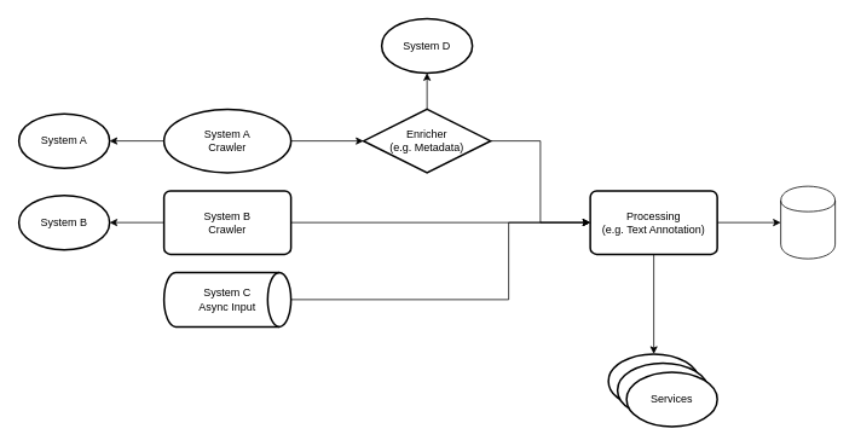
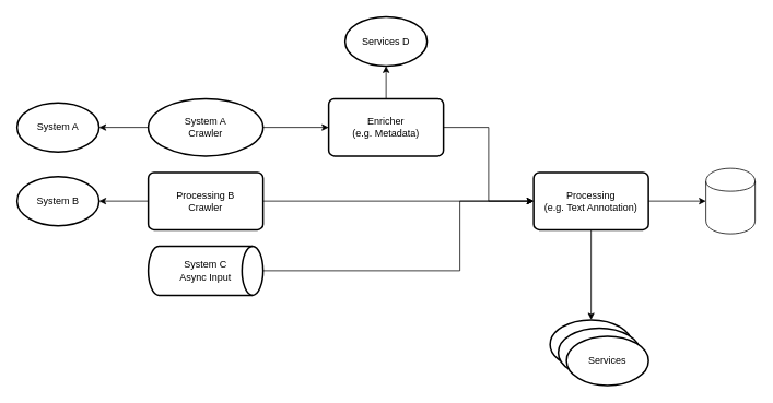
  <mxCell id="0" />
  <mxCell id="1" parent="0" />
  <mxCell id="2" value="System A&lt;br&gt;&lt;div&gt;Crawler&lt;/div&gt;" style="ellipse;whiteSpace=wrap;html=1;absoluteArcSize=1;arcSize=14;strokeWidth=2;comic=0;" vertex="1" parent="1"><mxGeometry x="180" y="120" width="140" height="70" as="geometry" /></mxCell>
  <mxCell id="3" style="edgeStyle=orthogonalEdgeStyle;rounded=0;orthogonalLoop=1;jettySize=auto;html=1;entryX=0;entryY=0.5;entryDx=0;entryDy=0;" edge="1" parent="1" source="4" target="16"><mxGeometry relative="1" as="geometry"><mxPoint x="590" y="245" as="targetPoint" /></mxGeometry></mxCell>
- <mxCell id="4" value="System B&lt;br&gt;&lt;div&gt;Crawler&lt;/div&gt;" style="rounded=1;whiteSpace=wrap;html=1;absoluteArcSize=1;arcSize=14;strokeWidth=2;comic=0;" vertex="1" parent="1"><mxGeometry x="180" y="210" width="140" height="70" as="geometry" /></mxCell>
+ <mxCell id="4" value="Processing B&lt;br&gt;&lt;div&gt;Crawler&lt;/div&gt;" style="rounded=1;whiteSpace=wrap;html=1;absoluteArcSize=1;arcSize=14;strokeWidth=2;comic=0;" vertex="1" parent="1"><mxGeometry x="180" y="210" width="140" height="70" as="geometry" /></mxCell>
  <mxCell id="5" style="edgeStyle=orthogonalEdgeStyle;rounded=0;orthogonalLoop=1;jettySize=auto;html=1;entryX=0;entryY=0.5;entryDx=0;entryDy=0;" edge="1" parent="1" source="6" target="16"><mxGeometry relative="1" as="geometry"><Array as="points"><mxPoint x="560" y="330" /><mxPoint x="560" y="245" /></Array></mxGeometry></mxCell>
  <mxCell id="6" value="&lt;div align=&quot;center&quot;&gt;System C&lt;br&gt;Async Input &lt;br&gt;&lt;/div&gt;" style="strokeWidth=2;html=1;shape=mxgraph.flowchart.direct_data;whiteSpace=wrap;comic=0;align=center;" vertex="1" parent="1"><mxGeometry x="180" y="300" width="140" height="60" as="geometry" /></mxCell>
  <mxCell id="7" value="System A" style="strokeWidth=2;html=1;shape=mxgraph.flowchart.start_1;whiteSpace=wrap;comic=0;" vertex="1" parent="1"><mxGeometry x="20" y="125" width="100" height="60" as="geometry" /></mxCell>
  <mxCell id="8" value="System B" style="strokeWidth=2;html=1;shape=mxgraph.flowchart.start_1;whiteSpace=wrap;comic=0;" vertex="1" parent="1"><mxGeometry x="20" y="215" width="100" height="60" as="geometry" /></mxCell>
  <mxCell id="9" value="" style="endArrow=classic;html=1;exitX=0;exitY=0.5;exitDx=0;exitDy=0;entryX=1;entryY=0.5;entryDx=0;entryDy=0;entryPerimeter=0;" edge="1" parent="1" source="2" target="7"><mxGeometry width="50" height="50" relative="1" as="geometry"><mxPoint x="400" y="490" as="sourcePoint" /><mxPoint x="450" y="440" as="targetPoint" /></mxGeometry></mxCell>
  <mxCell id="10" value="" style="endArrow=classic;html=1;exitX=0;exitY=0.5;exitDx=0;exitDy=0;entryX=1;entryY=0.5;entryDx=0;entryDy=0;entryPerimeter=0;" edge="1" parent="1" source="4" target="8"><mxGeometry width="50" height="50" relative="1" as="geometry"><mxPoint x="190" y="165" as="sourcePoint" /><mxPoint x="130" y="165" as="targetPoint" /></mxGeometry></mxCell>
- <mxCell id="11" value="System D" style="strokeWidth=2;html=1;shape=mxgraph.flowchart.start_1;whiteSpace=wrap;comic=0;" vertex="1" parent="1"><mxGeometry x="420" y="20" width="100" height="60" as="geometry" /></mxCell>
+ <mxCell id="11" value="Services D" style="strokeWidth=2;html=1;shape=mxgraph.flowchart.start_1;whiteSpace=wrap;comic=0;" vertex="1" parent="1"><mxGeometry x="420" y="20" width="100" height="60" as="geometry" /></mxCell>
  <mxCell id="12" style="edgeStyle=orthogonalEdgeStyle;rounded=0;orthogonalLoop=1;jettySize=auto;html=1;entryX=0;entryY=0.5;entryDx=0;entryDy=0;" edge="1" parent="1" source="13" target="16"><mxGeometry relative="1" as="geometry"><mxPoint x="520" y="310" as="targetPoint" /></mxGeometry></mxCell>
- <mxCell id="13" value="&lt;div&gt;Enricher&lt;br&gt;(e.g. Metadata)&lt;br&gt;&lt;/div&gt;" style="rhombus;whiteSpace=wrap;html=1;absoluteArcSize=1;arcSize=14;strokeWidth=2;comic=0;" vertex="1" parent="1"><mxGeometry x="400" y="120" width="140" height="70" as="geometry" /></mxCell>
+ <mxCell id="13" value="&lt;div&gt;Enricher&lt;br&gt;(e.g. Metadata)&lt;br&gt;&lt;/div&gt;" style="rounded=1;whiteSpace=wrap;html=1;absoluteArcSize=1;arcSize=14;strokeWidth=2;comic=0;" vertex="1" parent="1"><mxGeometry x="400" y="120" width="140" height="70" as="geometry" /></mxCell>
  <mxCell id="14" value="" style="endArrow=classic;html=1;entryX=0.5;entryY=1;entryDx=0;entryDy=0;entryPerimeter=0;" edge="1" parent="1" source="13" target="11"><mxGeometry width="50" height="50" relative="1" as="geometry"><mxPoint x="550" y="215" as="sourcePoint" /><mxPoint x="490" y="215" as="targetPoint" /></mxGeometry></mxCell>
  <mxCell id="15" value="" style="endArrow=classic;html=1;exitX=1;exitY=0.5;exitDx=0;exitDy=0;entryX=0;entryY=0.5;entryDx=0;entryDy=0;" edge="1" parent="1" source="2" target="13"><mxGeometry width="50" height="50" relative="1" as="geometry"><mxPoint x="400" y="430" as="sourcePoint" /><mxPoint x="450" y="380" as="targetPoint" /></mxGeometry></mxCell>
  <mxCell id="16" value="&lt;div&gt;Processing&lt;/div&gt;(e.g. Text Annotation)" style="rounded=1;whiteSpace=wrap;html=1;absoluteArcSize=1;arcSize=14;strokeWidth=2;comic=0;" vertex="1" parent="1"><mxGeometry x="650" y="210" width="140" height="70" as="geometry" /></mxCell>
  <mxCell id="17" value="" style="shape=cylinder;whiteSpace=wrap;html=1;boundedLbl=1;backgroundOutline=1;comic=0;" vertex="1" parent="1"><mxGeometry x="860" y="205" width="60" height="80" as="geometry" /></mxCell>
  <mxCell id="18" value="" style="endArrow=classic;html=1;exitX=1;exitY=0.5;exitDx=0;exitDy=0;entryX=0;entryY=0.5;entryDx=0;entryDy=0;" edge="1" parent="1" source="16" target="17"><mxGeometry width="50" height="50" relative="1" as="geometry"><mxPoint x="800" y="320" as="sourcePoint" /><mxPoint x="850" y="270" as="targetPoint" /></mxGeometry></mxCell>
  <mxCell id="19" value="Services" style="strokeWidth=2;html=1;shape=mxgraph.flowchart.start_1;whiteSpace=wrap;comic=0;" vertex="1" parent="1"><mxGeometry x="670" y="390" width="100" height="60" as="geometry" /></mxCell>
  <mxCell id="20" value="Services" style="strokeWidth=2;html=1;shape=mxgraph.flowchart.start_1;whiteSpace=wrap;comic=0;" vertex="1" parent="1"><mxGeometry x="680" y="400" width="100" height="60" as="geometry" /></mxCell>
  <mxCell id="21" value="Services" style="strokeWidth=2;html=1;shape=mxgraph.flowchart.start_1;whiteSpace=wrap;comic=0;" vertex="1" parent="1"><mxGeometry x="690" y="410" width="100" height="60" as="geometry" /></mxCell>
  <mxCell id="22" value="" style="endArrow=classic;html=1;exitX=0.5;exitY=1;exitDx=0;exitDy=0;entryX=0.5;entryY=0;entryDx=0;entryDy=0;entryPerimeter=0;" edge="1" parent="1" source="16" target="19"><mxGeometry width="50" height="50" relative="1" as="geometry"><mxPoint x="520" y="420" as="sourcePoint" /><mxPoint x="570" y="370" as="targetPoint" /></mxGeometry></mxCell>
